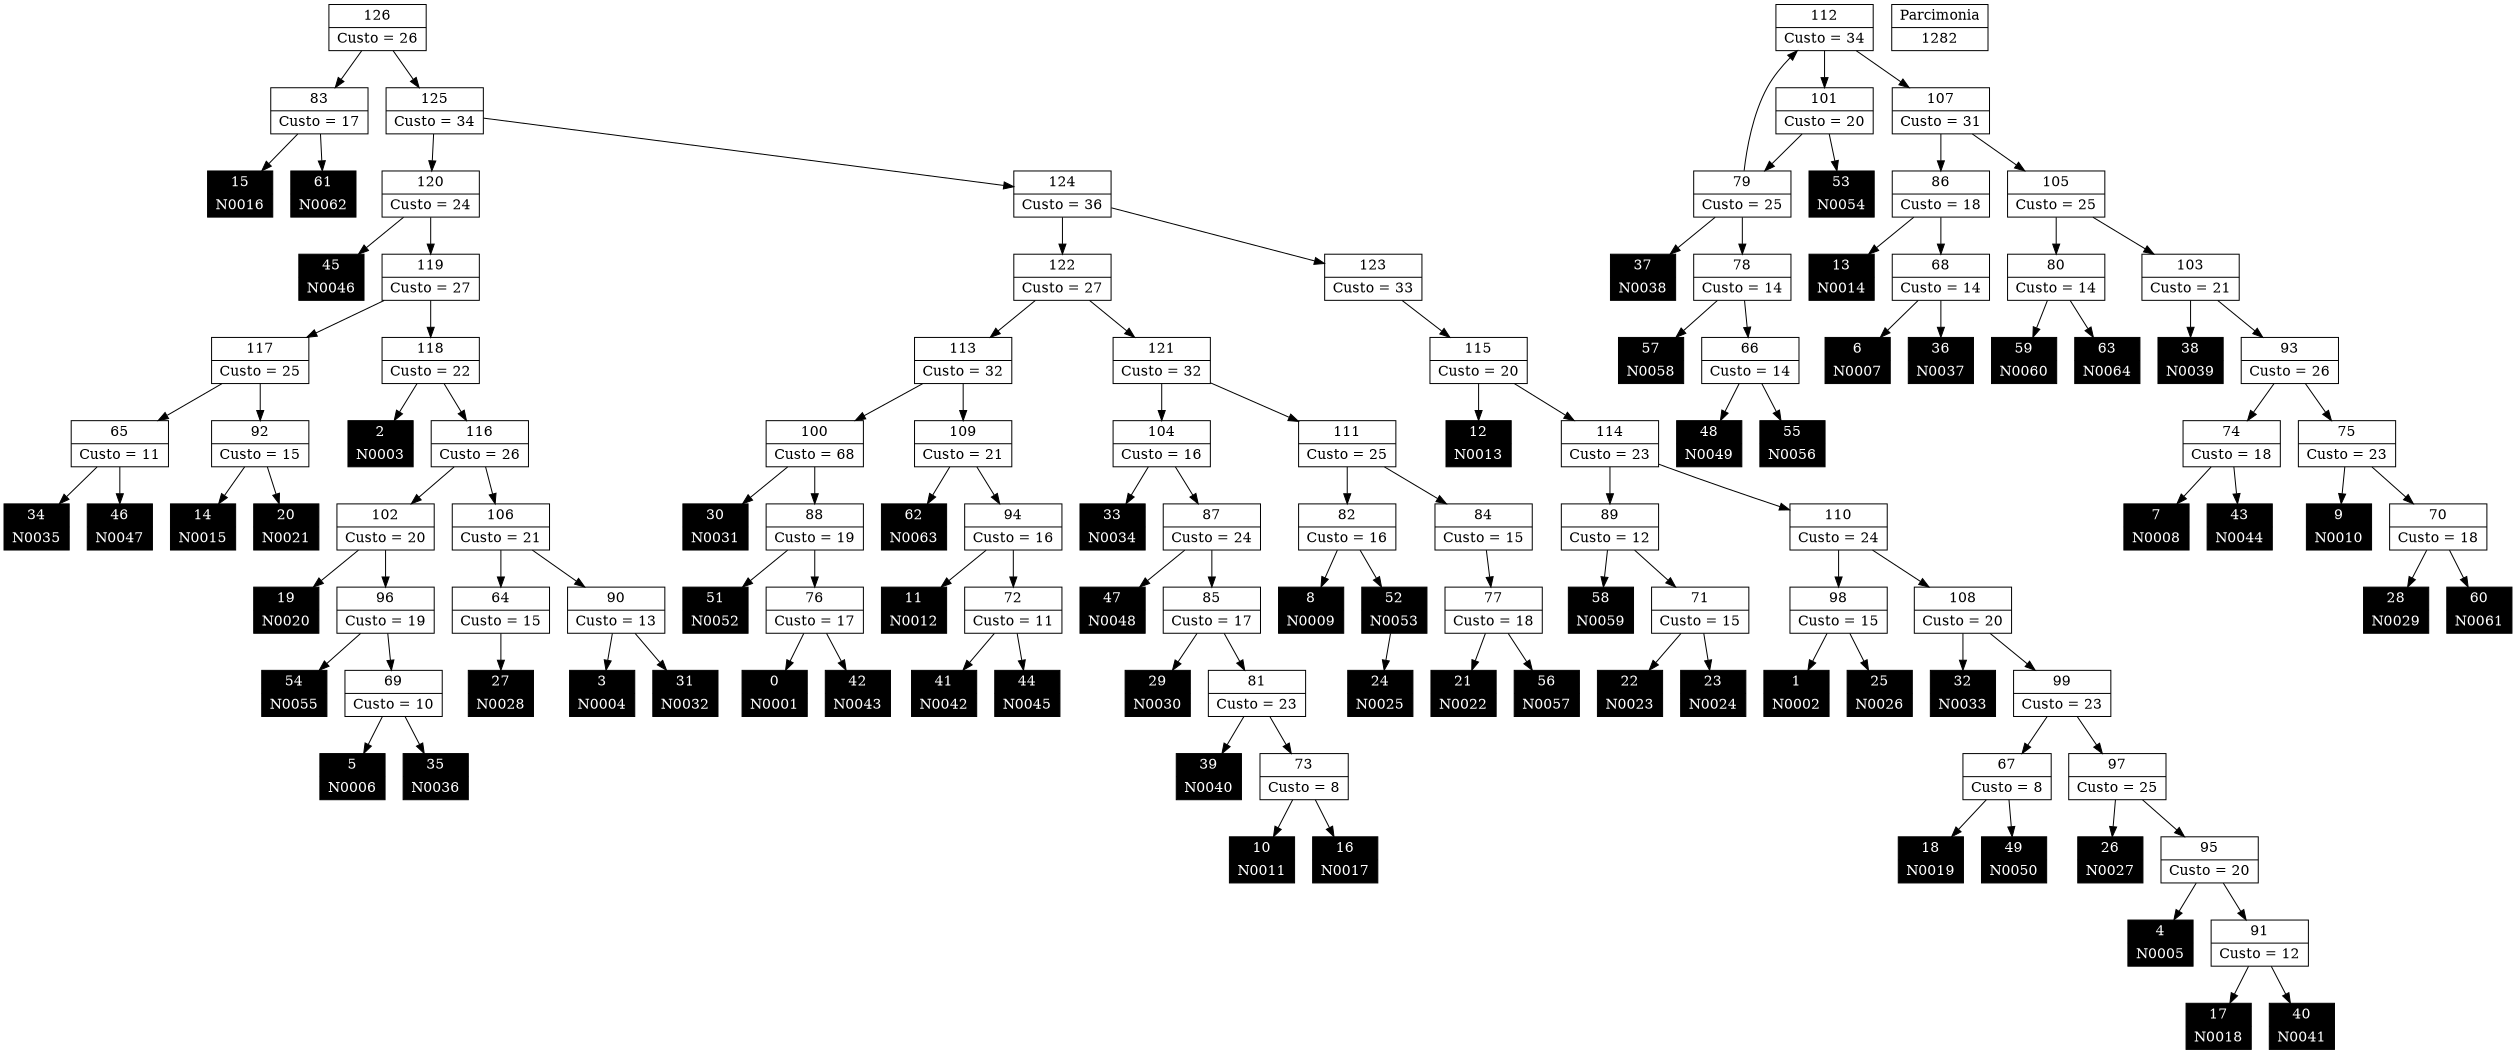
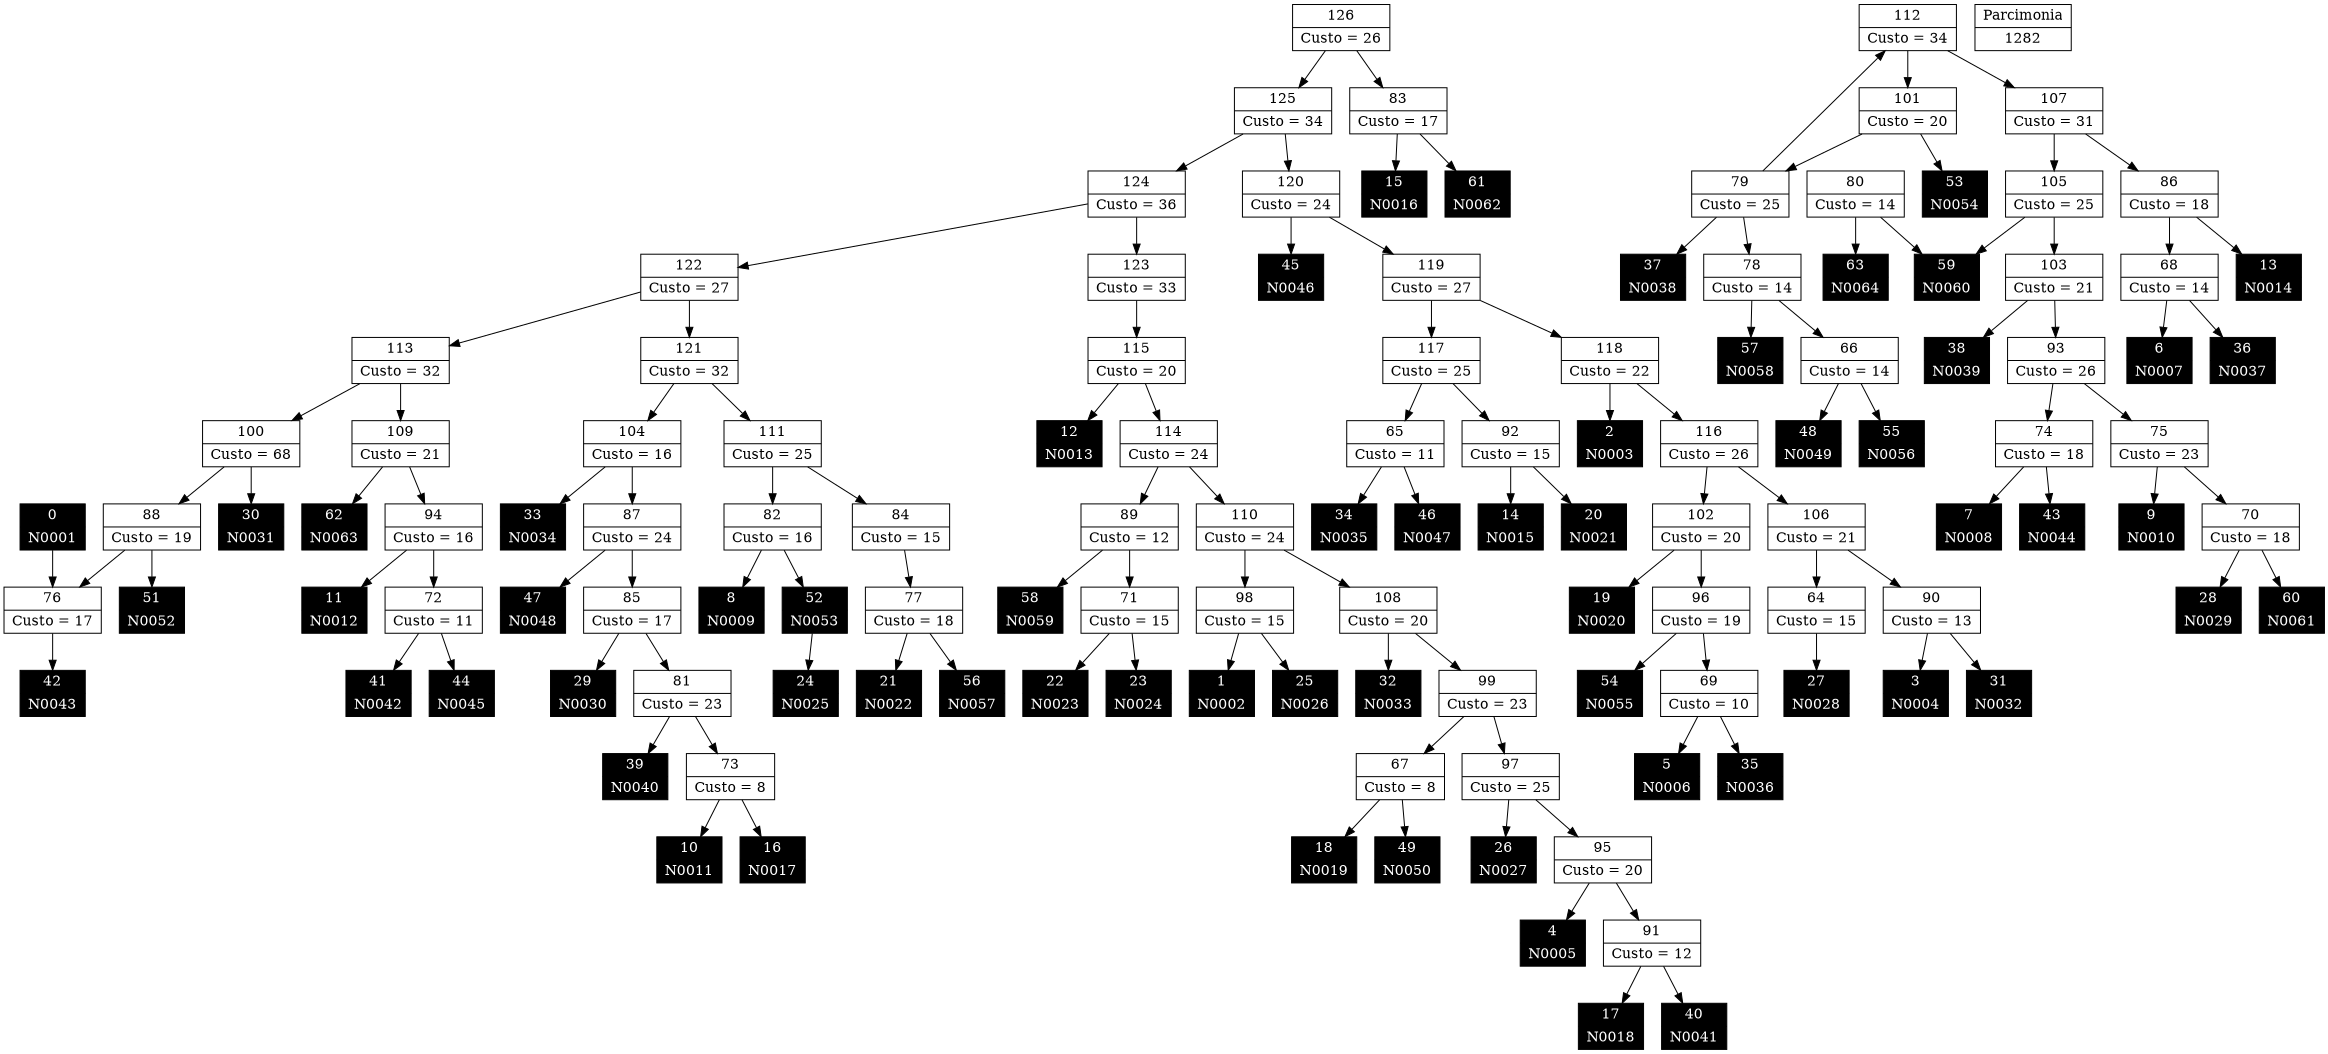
  digraph {
    node [shape=record]
    n1 [color=black fontcolor=white fontsize=14 height=0.5 label="{0 | N0001}" style=filled]
    n2 [color=black fontcolor=white fontsize=14 height=0.5 label="{1 | N0002}" style=filled]
    n3 [color=black fontcolor=white fontsize=14 height=0.5 label="{2 | N0003}" style=filled]
    n4 [color=black fontcolor=white fontsize=14 height=0.5 label="{3 | N0004}" style=filled]
    n5 [color=black fontcolor=white fontsize=14 height=0.5 label="{4 | N0005}" style=filled]
    n6 [color=black fontcolor=white fontsize=14 height=0.5 label="{5 | N0006}" style=filled]
    n7 [color=black fontcolor=white fontsize=14 height=0.5 label="{6 | N0007}" style=filled]
    n8 [color=black fontcolor=white fontsize=14 height=0.5 label="{7 | N0008}" style=filled]
    n9 [color=black fontcolor=white fontsize=14 height=0.5 label="{8 | N0009}" style=filled]
    n10 [color=black fontcolor=white fontsize=14 height=0.5 label="{9 | N0010}" style=filled]
    n11 [color=black fontcolor=white fontsize=14 height=0.5 label="{10 | N0011}" style=filled]
    n12 [color=black fontcolor=white fontsize=14 height=0.5 label="{11 | N0012}" style=filled]
    n13 [color=black fontcolor=white fontsize=14 height=0.5 label="{12 | N0013}" style=filled]
    n14 [color=black fontcolor=white fontsize=14 height=0.5 label="{13 | N0014}" style=filled]
    n15 [color=black fontcolor=white fontsize=14 height=0.5 label="{14 | N0015}" style=filled]
    n16 [color=black fontcolor=white fontsize=14 height=0.5 label="{15 | N0016}" style=filled]
    n17 [color=black fontcolor=white fontsize=14 height=0.5 label="{16 | N0017}" style=filled]
    n18 [color=black fontcolor=white fontsize=14 height=0.5 label="{17 | N0018}" style=filled]
    n19 [color=black fontcolor=white fontsize=14 height=0.5 label="{18 | N0019}" style=filled]
    n20 [color=black fontcolor=white fontsize=14 height=0.5 label="{19 | N0020}" style=filled]
    n21 [color=black fontcolor=white fontsize=14 height=0.5 label="{20 | N0021}" style=filled]
    n22 [color=black fontcolor=white fontsize=14 height=0.5 label="{21 | N0022}" style=filled]
    n23 [color=black fontcolor=white fontsize=14 height=0.5 label="{22 | N0023}" style=filled]
    n24 [color=black fontcolor=white fontsize=14 height=0.5 label="{23 | N0024}" style=filled]
    n25 [color=black fontcolor=white fontsize=14 height=0.5 label="{24 | N0025}" style=filled]
    n26 [color=black fontcolor=white fontsize=14 height=0.5 label="{25 | N0026}" style=filled]
    n27 [color=black fontcolor=white fontsize=14 height=0.5 label="{26 | N0027}" style=filled]
    n28 [color=black fontcolor=white fontsize=14 height=0.5 label="{27 | N0028}" style=filled]
    n29 [color=black fontcolor=white fontsize=14 height=0.5 label="{28 | N0029}" style=filled]
    n30 [color=black fontcolor=white fontsize=14 height=0.5 label="{29 | N0030}" style=filled]
    n31 [color=black fontcolor=white fontsize=14 height=0.5 label="{30 | N0031}" style=filled]
    n32 [color=black fontcolor=white fontsize=14 height=0.5 label="{31 | N0032}" style=filled]
    n33 [color=black fontcolor=white fontsize=14 height=0.5 label="{32 | N0033}" style=filled]
    n34 [color=black fontcolor=white fontsize=14 height=0.5 label="{33 | N0034}" style=filled]
    n35 [color=black fontcolor=white fontsize=14 height=0.5 label="{34 | N0035}" style=filled]
    n36 [color=black fontcolor=white fontsize=14 height=0.5 label="{35 | N0036}" style=filled]
    n37 [color=black fontcolor=white fontsize=14 height=0.5 label="{36 | N0037}" style=filled]
    n38 [color=black fontcolor=white fontsize=14 height=0.5 label="{37 | N0038}" style=filled]
    n39 [color=black fontcolor=white fontsize=14 height=0.5 label="{38 | N0039}" style=filled]
    n40 [color=black fontcolor=white fontsize=14 height=0.5 label="{39 | N0040}" style=filled]
    n41 [color=black fontcolor=white fontsize=14 height=0.5 label="{40 | N0041}" style=filled]
    n42 [color=black fontcolor=white fontsize=14 height=0.5 label="{41 | N0042}" style=filled]
    n43 [color=black fontcolor=white fontsize=14 height=0.5 label="{42 | N0043}" style=filled]
    n44 [color=black fontcolor=white fontsize=14 height=0.5 label="{43 | N0044}" style=filled]
    n45 [color=black fontcolor=white fontsize=14 height=0.5 label="{44 | N0045}" style=filled]
    n46 [color=black fontcolor=white fontsize=14 height=0.5 label="{45 | N0046}" style=filled]
    n47 [color=black fontcolor=white fontsize=14 height=0.5 label="{46 | N0047}" style=filled]
    n48 [color=black fontcolor=white fontsize=14 height=0.5 label="{47 | N0048}" style=filled]
    n49 [color=black fontcolor=white fontsize=14 height=0.5 label="{48 | N0049}" style=filled]
    n50 [color=black fontcolor=white fontsize=14 height=0.5 label="{49 | N0050}" style=filled]
    n51 [color=black fontcolor=white fontsize=14 height=0.5 label="{51 | N0052}" style=filled]
    n52 [color=black fontcolor=white fontsize=14 height=0.5 label="{52 | N0053}" style=filled]
    n53 [color=black fontcolor=white fontsize=14 height=0.5 label="{53 | N0054}" style=filled]
    n54 [color=black fontcolor=white fontsize=14 height=0.5 label="{54 | N0055}" style=filled]
    n55 [color=black fontcolor=white fontsize=14 height=0.5 label="{55 | N0056}" style=filled]
    n56 [color=black fontcolor=white fontsize=14 height=0.5 label="{56 | N0057}" style=filled]
    n57 [color=black fontcolor=white fontsize=14 height=0.5 label="{57 | N0058}" style=filled]
    n58 [color=black fontcolor=white fontsize=14 height=0.5 label="{58 | N0059}" style=filled]
    n59 [color=black fontcolor=white fontsize=14 height=0.5 label="{59 | N0060}" style=filled]
    n60 [color=black fontcolor=white fontsize=14 height=0.5 label="{60 | N0061}" style=filled]
    n61 [color=black fontcolor=white fontsize=14 height=0.5 label="{61 | N0062}" style=filled]
    n62 [color=black fontcolor=white fontsize=14 height=0.5 label="{62 | N0063}" style=filled]
    n63 [color=black fontcolor=white fontsize=14 height=0.5 label="{63 | N0064}" style=filled]
    n64 [label="{64|Custo = 15}"]
    n65 [label="{65|Custo = 11}"]
    n66 [label="{66|Custo = 14}"]
    n67 [label="{67|Custo = 8}"]
    n68 [label="{68|Custo = 14}"]
    n69 [label="{69|Custo = 10}"]
    n70 [label="{70|Custo = 18}"]
    n71 [label="{71|Custo = 15}"]
    n72 [label="{72|Custo = 11}"]
    n73 [label="{73|Custo = 8}"]
    n74 [label="{74|Custo = 18}"]
    n75 [label="{75|Custo = 23}"]
    n76 [label="{76|Custo = 17}"]
    n77 [label="{77|Custo = 18}"]
    n78 [label="{78|Custo = 14}"]
    n79 [label="{79|Custo = 25}"]
    n80 [label="{112|Custo = 34}"]
    n81 [label="{80|Custo = 14}"]
    n82 [label="{81|Custo = 23}"]
    n83 [label="{82|Custo = 16}"]
    n84 [label="{83|Custo = 17}"]
    n85 [label="{84|Custo = 15}"]
    n86 [label="{85|Custo = 17}"]
    n87 [label="{86|Custo = 18}"]
    n88 [label="{87|Custo = 24}"]
    n89 [label="{88|Custo = 19}"]
    n90 [label="{89|Custo = 12}"]
    n91 [label="{90|Custo = 13}"]
    n92 [label="{91|Custo = 12}"]
    n93 [label="{92|Custo = 15}"]
    n94 [label="{93|Custo = 26}"]
    n95 [label="{94|Custo = 16}"]
    n96 [label="{95|Custo = 20}"]
    n97 [label="{96|Custo = 19}"]
    n98 [label="{97|Custo = 25}"]
    n99 [label="{98|Custo = 15}"]
    n100 [label="{99|Custo = 23}"]
    n101 [label="{100|Custo = 68}"]
    n102 [label="{101|Custo = 20}"]
    n103 [label="{102|Custo = 20}"]
    n104 [label="{103|Custo = 21}"]
    n105 [label="{104|Custo = 16}"]
    n106 [label="{105|Custo = 25}"]
    n107 [label="{106|Custo = 21}"]
    n108 [label="{107|Custo = 31}"]
    n109 [label="{108|Custo = 20}"]
    n110 [label="{109|Custo = 21}"]
    n111 [label="{110|Custo = 24}"]
    n112 [label="{111|Custo = 25}"]
    n113 [label="{113|Custo = 32}"]
-   n114 [label="{114|Custo = 23}"]
+   n114 [label="{114|Custo = 24}"]
    n115 [label="{115|Custo = 20}"]
    n116 [label="{116|Custo = 26}"]
    n117 [label="{117|Custo = 25}"]
    n118 [label="{118|Custo = 22}"]
    n119 [label="{119|Custo = 27}"]
    n120 [label="{120|Custo = 24}"]
    n121 [label="{121|Custo = 32}"]
    n122 [label="{122|Custo = 27}"]
    n123 [label="{123|Custo = 33}"]
    n124 [label="{124|Custo = 36}"]
    n125 [label="{125|Custo = 34}"]
    n126 [label="{126|Custo = 26}"]
    n127 [label="{Parcimonia|1282}"]
    n52 -> n25
    n64 -> n28
    n65 -> n35
    n65 -> n47
    n66 -> n49
    n66 -> n55
    n67 -> n19
    n67 -> n50
    n68 -> n7
    n68 -> n37
    n69 -> n6
    n69 -> n36
    n70 -> n29
    n70 -> n60
    n71 -> n23
    n71 -> n24
    n72 -> n42
    n72 -> n45
    n73 -> n11
    n73 -> n17
    n74 -> n8
    n74 -> n44
    n75 -> n10
    n75 -> n70
-   n76 -> n1
+   n1 -> n76
    n76 -> n43
    n77 -> n22
    n77 -> n56
    n78 -> n57
    n78 -> n66
    n79 -> n38
    n79 -> n78
    n79 -> n80
    n80 -> n102
    n80 -> n108
    n81 -> n59
    n81 -> n63
    n82 -> n40
    n82 -> n73
    n83 -> n9
    n83 -> n52
    n84 -> n16
    n84 -> n61
    n85 -> n77
    n86 -> n30
    n86 -> n82
    n87 -> n14
    n87 -> n68
    n88 -> n48
    n88 -> n86
    n89 -> n51
    n89 -> n76
    n90 -> n58
    n90 -> n71
    n91 -> n4
    n91 -> n32
    n92 -> n18
    n92 -> n41
    n93 -> n15
    n93 -> n21
    n94 -> n74
    n94 -> n75
    n95 -> n12
    n95 -> n72
    n96 -> n5
    n96 -> n92
    n97 -> n54
    n97 -> n69
    n98 -> n27
    n98 -> n96
    n99 -> n2
    n99 -> n26
    n100 -> n67
    n100 -> n98
    n101 -> n31
    n101 -> n89
    n102 -> n53
    n102 -> n79
    n103 -> n20
    n103 -> n97
    n104 -> n39
    n104 -> n94
    n105 -> n34
    n105 -> n88
-   n106 -> n81
+   n106 -> n59
    n106 -> n104
    n107 -> n64
    n107 -> n91
    n108 -> n87
    n108 -> n106
    n109 -> n33
    n109 -> n100
    n110 -> n62
    n110 -> n95
    n111 -> n99
    n111 -> n109
    n112 -> n83
    n112 -> n85
    n113 -> n101
    n113 -> n110
    n114 -> n90
    n114 -> n111
    n115 -> n13
    n115 -> n114
    n116 -> n103
    n116 -> n107
    n117 -> n65
    n117 -> n93
    n118 -> n3
    n118 -> n116
    n119 -> n117
    n119 -> n118
    n120 -> n46
    n120 -> n119
    n121 -> n105
    n121 -> n112
    n122 -> n113
    n122 -> n121
    n123 -> n115
    n124 -> n122
    n124 -> n123
    n125 -> n120
    n125 -> n124
    n126 -> n84
    n126 -> n125
  }
